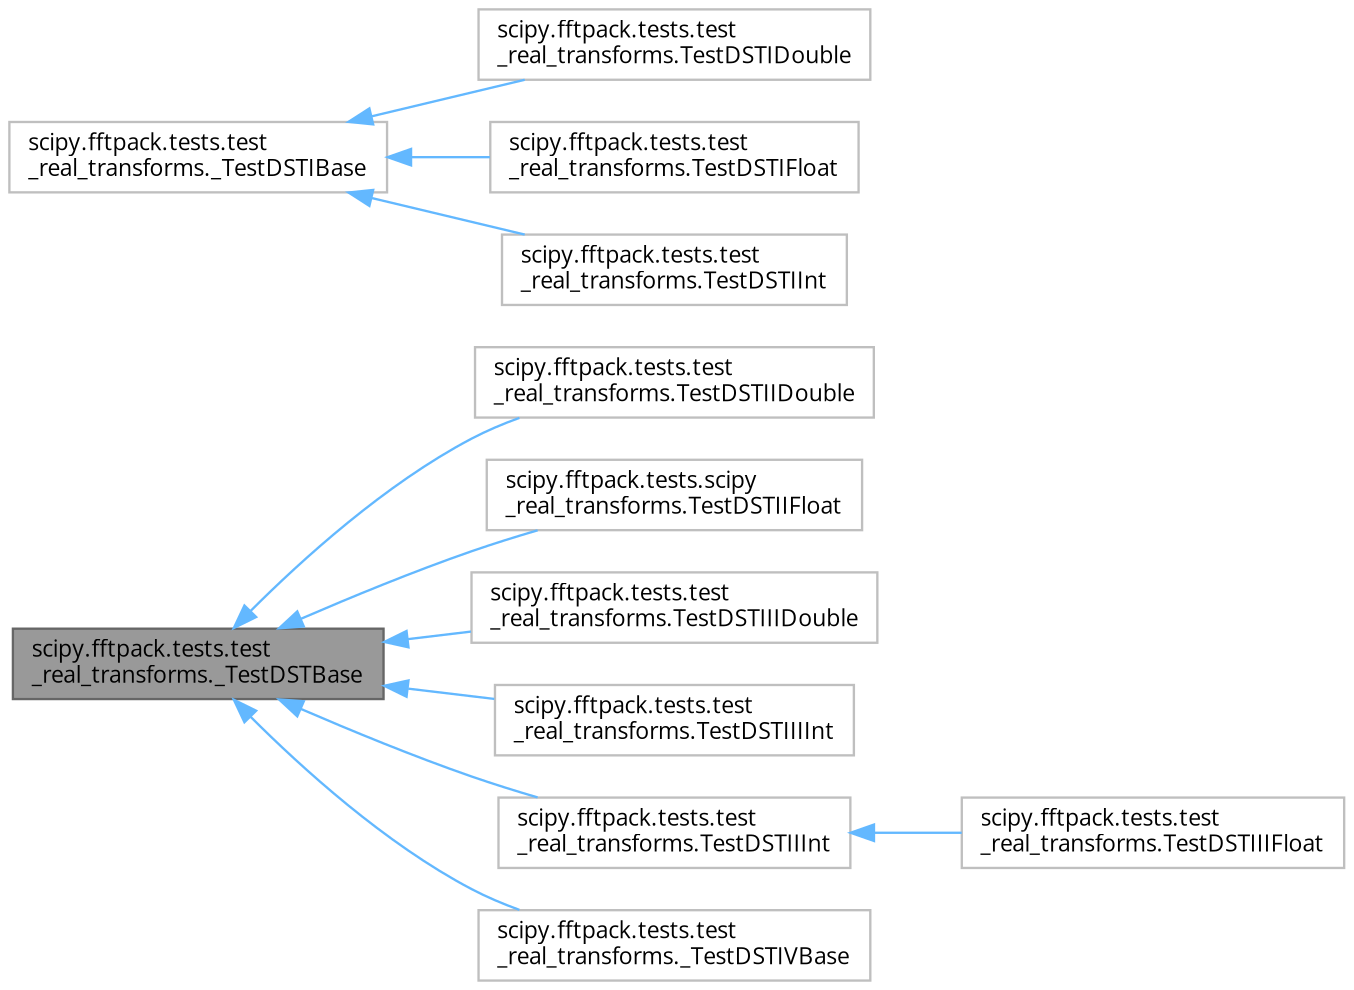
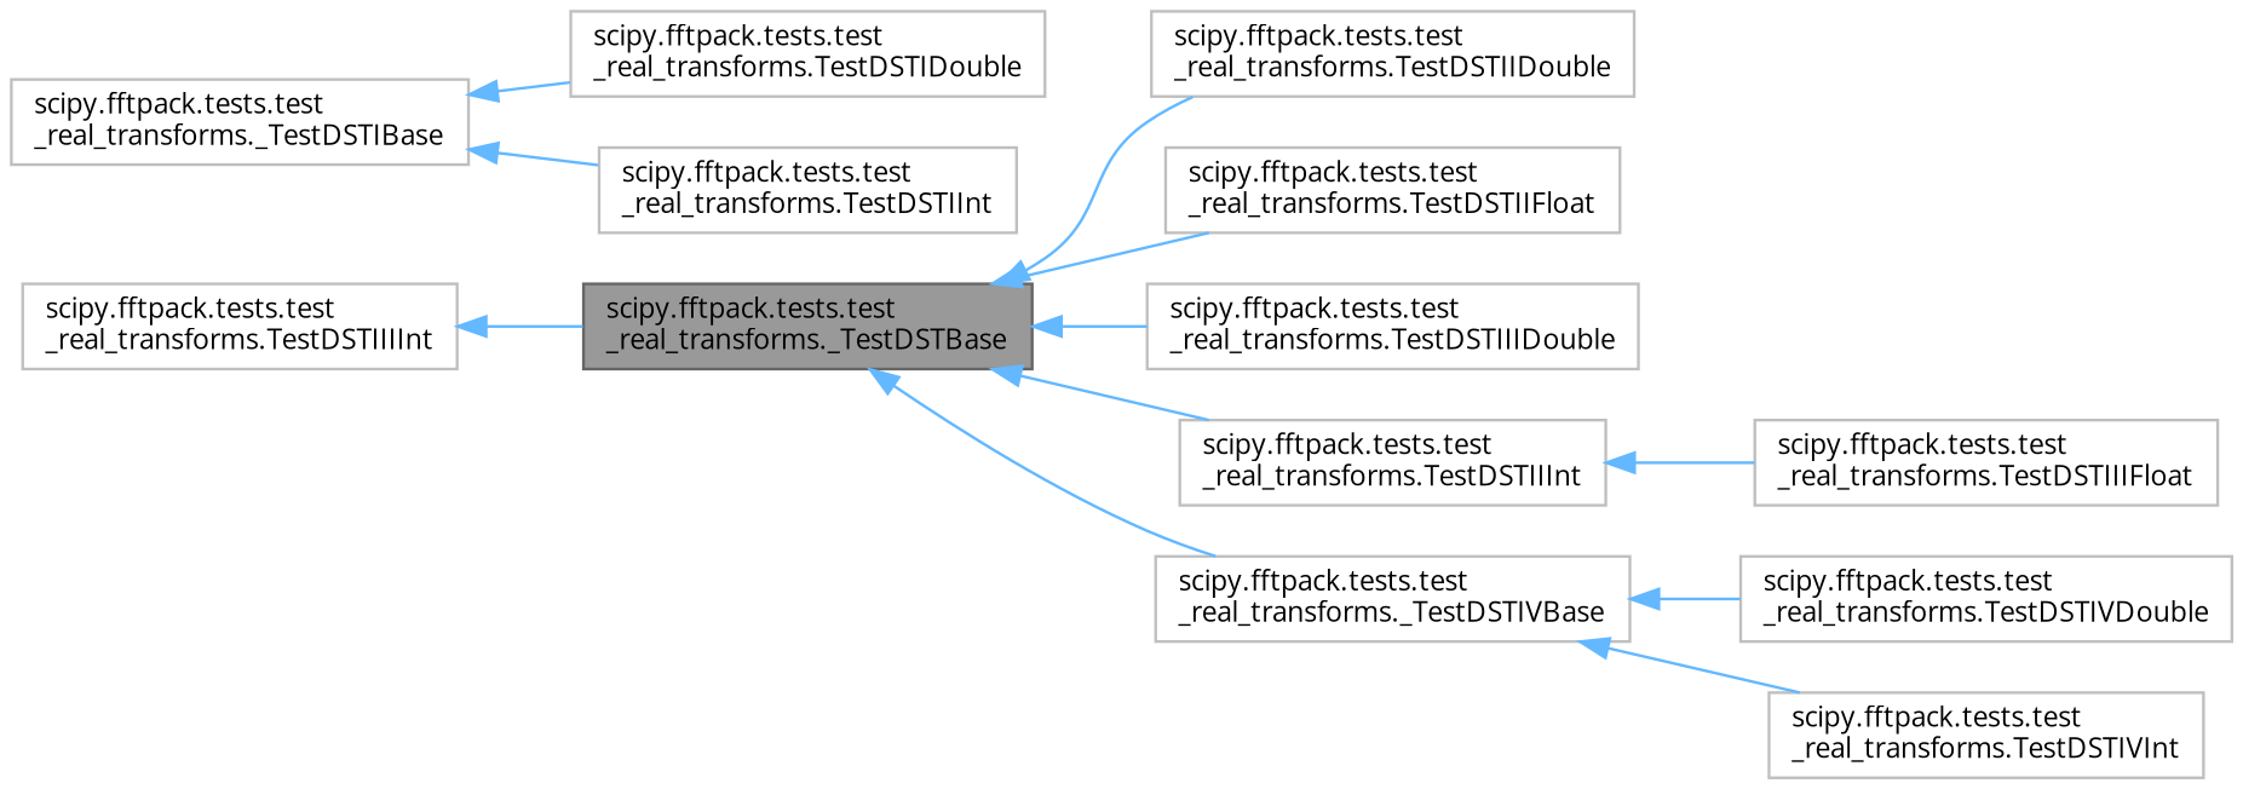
  digraph {
    fontname="Open Sans"
    rankdir=LR
    node [color=grey75 fillcolor=white fontname="Open Sans" fontsize=10 shape=box style=filled]
    edge [color=steelblue1 dir=back fontname="Open Sans" fontsize=10 labelfontname=Helvetica labelfontsize=10 style=solid]
    n1 [color=gray40 fillcolor=grey60 fontcolor=black height=0.2 label="scipy.fftpack.tests.test\l_real_transforms._TestDSTBase" width=0.4]
    n2 [height=0.2 label="scipy.fftpack.tests.test\l_real_transforms.TestDSTIIDouble" width=0.4]
-   n3 [height=0.2 label="scipy.fftpack.tests.scipy\l_real_transforms.TestDSTIIFloat" width=0.4]
+   n3 [height=0.2 label="scipy.fftpack.tests.test\l_real_transforms.TestDSTIIFloat" width=0.4]
    n4 [height=0.2 label="scipy.fftpack.tests.test\l_real_transforms.TestDSTIIIDouble" width=0.4]
    n5 [height=0.2 label="scipy.fftpack.tests.test\l_real_transforms.TestDSTIIIInt" width=0.4]
    n6 [height=0.2 label="scipy.fftpack.tests.test\l_real_transforms.TestDSTIIInt" width=0.4]
    n7 [height=0.2 label="scipy.fftpack.tests.test\l_real_transforms._TestDSTIVBase" width=0.4]
    n8 [height=0.2 label="scipy.fftpack.tests.test\l_real_transforms.TestDSTIIIFloat" width=0.4]
    n9 [height=0.2 label="scipy.fftpack.tests.test\l_real_transforms._TestDSTIBase" width=0.4]
    n10 [height=0.2 label="scipy.fftpack.tests.test\l_real_transforms.TestDSTIDouble" width=0.4]
-   n11 [height=0.2 label="scipy.fftpack.tests.test\l_real_transforms.TestDSTIFloat" width=0.4]
    n12 [height=0.2 label="scipy.fftpack.tests.test\l_real_transforms.TestDSTIInt" width=0.4]
+   n13 [height=0.2 label="scipy.fftpack.tests.test\l_real_transforms.TestDSTIVDouble" width=0.4]
+   n14 [height=0.2 label="scipy.fftpack.tests.test\l_real_transforms.TestDSTIVInt" width=0.4]
    n1 -> n2
    n1 -> n3
    n1 -> n4
-   n1 -> n5
+   n5 -> n1
    n1 -> n6
    n1 -> n7
    n6 -> n8
+   n7 -> n13
+   n7 -> n14
    n9 -> n10
-   n9 -> n11
    n9 -> n12
  }
